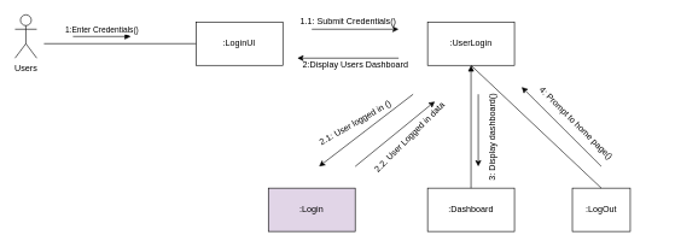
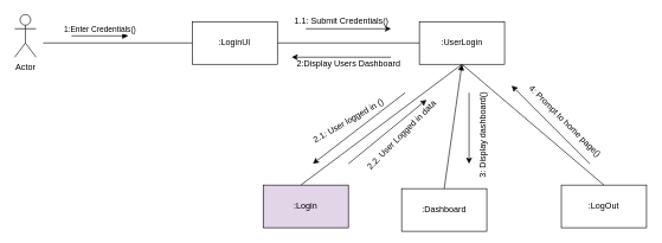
  <mxCell id="0" />
  <mxCell id="1" parent="0" />
- <mxCell id="2" value="Users" style="shape=umlActor;verticalLabelPosition=bottom;verticalAlign=top;html=1;outlineConnect=0;" vertex="1" parent="1"><mxGeometry x="20" y="20" width="30" height="60" as="geometry" /></mxCell>
+ <mxCell id="2" value="Actor" style="shape=umlActor;verticalLabelPosition=bottom;verticalAlign=top;html=1;outlineConnect=0;" vertex="1" parent="1"><mxGeometry x="20" y="20" width="30" height="60" as="geometry" /></mxCell>
  <mxCell id="3" value=":LoginUI" style="rounded=0;whiteSpace=wrap;html=1;" vertex="1" parent="1"><mxGeometry x="270" y="30" width="120" height="60" as="geometry" /></mxCell>
  <mxCell id="4" value=":UserLogin" style="rounded=0;whiteSpace=wrap;html=1;" vertex="1" parent="1"><mxGeometry x="590" y="30" width="120" height="60" as="geometry" /></mxCell>
- <mxCell id="5" value=":LogOut" style="rounded=0;whiteSpace=wrap;html=1;" vertex="1" parent="1"><mxGeometry x="790" y="260" width="80" height="60" as="geometry" /></mxCell>
- <mxCell id="6" value=":Dashboard" style="rounded=0;whiteSpace=wrap;html=1;" vertex="1" parent="1"><mxGeometry x="590" y="260" width="120" height="60" as="geometry" /></mxCell>
+ <mxCell id="5" value=":LogOut" style="rounded=0;whiteSpace=wrap;html=1;" vertex="1" parent="1"><mxGeometry x="790" y="260" width="120" height="60" as="geometry" /></mxCell>
+ <mxCell id="6" value=":Dashboard" style="rounded=0;whiteSpace=wrap;html=1;" vertex="1" parent="1"><mxGeometry x="565" y="265" width="120" height="60" as="geometry" /></mxCell>
  <mxCell id="7" value=":Login" style="rounded=0;whiteSpace=wrap;html=1;fillColor=#e1d5e7;" vertex="1" parent="1"><mxGeometry x="370" y="260" width="120" height="60" as="geometry" /></mxCell>
  <mxCell id="8" value="1:Enter Credentials()" style="html=1;verticalAlign=bottom;endArrow=block;rounded=0;" edge="1" parent="1"><mxGeometry width="80" relative="1" as="geometry"><mxPoint x="100" y="50" as="sourcePoint" /><mxPoint x="180" y="50" as="targetPoint" /></mxGeometry></mxCell>
  <mxCell id="9" value="" style="endArrow=none;html=1;rounded=0;entryX=0;entryY=0.5;entryDx=0;entryDy=0;" edge="1" parent="1" target="3"><mxGeometry width="50" height="50" relative="1" as="geometry"><mxPoint x="60" y="60" as="sourcePoint" /><mxPoint x="140" y="70" as="targetPoint" /></mxGeometry></mxCell>
+ <mxCell id="10" value="" style="endArrow=none;html=1;rounded=0;entryX=0;entryY=0.5;entryDx=0;entryDy=0;exitX=1;exitY=0.5;exitDx=0;exitDy=0;" edge="1" parent="1" source="3" target="4"><mxGeometry width="50" height="50" relative="1" as="geometry"><mxPoint x="440" y="120" as="sourcePoint" /><mxPoint x="490" y="70" as="targetPoint" /></mxGeometry></mxCell>
  <mxCell id="11" value="" style="endArrow=none;html=1;rounded=0;entryX=0.5;entryY=1;entryDx=0;entryDy=0;exitX=0.5;exitY=0;exitDx=0;exitDy=0;" edge="1" parent="1" source="5" target="4"><mxGeometry width="50" height="50" relative="1" as="geometry"><mxPoint x="580" y="220" as="sourcePoint" /><mxPoint x="630" y="170" as="targetPoint" /></mxGeometry></mxCell>
  <mxCell id="12" value="" style="endArrow=block;html=1;rounded=0;entryX=0.5;entryY=1;entryDx=0;entryDy=0;exitX=0.5;exitY=0;exitDx=0;exitDy=0;" edge="1" parent="1" source="6" target="4"><mxGeometry width="50" height="50" relative="1" as="geometry"><mxPoint x="570" y="200" as="sourcePoint" /><mxPoint x="620" y="150" as="targetPoint" /></mxGeometry></mxCell>
+ <mxCell id="13" value="" style="endArrow=none;html=1;rounded=0;entryX=0.5;entryY=1;entryDx=0;entryDy=0;exitX=0.442;exitY=0;exitDx=0;exitDy=0;exitPerimeter=0;" edge="1" parent="1" source="7" target="4"><mxGeometry width="50" height="50" relative="1" as="geometry"><mxPoint x="490" y="190" as="sourcePoint" /><mxPoint x="540" y="140" as="targetPoint" /></mxGeometry></mxCell>
  <mxCell id="14" value="" style="endArrow=classic;html=1;rounded=0;" edge="1" parent="1"><mxGeometry width="50" height="50" relative="1" as="geometry"><mxPoint x="430" y="40" as="sourcePoint" /><mxPoint x="550" y="40" as="targetPoint" /></mxGeometry></mxCell>
  <mxCell id="15" value="1.1: Submit Credentials()" style="text;html=1;align=center;verticalAlign=middle;resizable=0;points=[];autosize=1;strokeColor=none;fillColor=none;" vertex="1" parent="1"><mxGeometry x="405" y="20" width="150" height="20" as="geometry" /></mxCell>
  <mxCell id="16" value="" style="endArrow=classic;html=1;rounded=0;" edge="1" parent="1"><mxGeometry width="50" height="50" relative="1" as="geometry"><mxPoint x="550" y="80" as="sourcePoint" /><mxPoint x="410" y="80" as="targetPoint" /></mxGeometry></mxCell>
  <mxCell id="17" value="2:Display Users Dashboard" style="text;html=1;align=center;verticalAlign=middle;resizable=0;points=[];autosize=1;strokeColor=none;fillColor=none;" vertex="1" parent="1"><mxGeometry x="410" y="80" width="160" height="20" as="geometry" /></mxCell>
  <mxCell id="18" value="" style="endArrow=classic;html=1;rounded=0;" edge="1" parent="1"><mxGeometry width="50" height="50" relative="1" as="geometry"><mxPoint x="830" y="230" as="sourcePoint" /><mxPoint x="720" y="120" as="targetPoint" /></mxGeometry></mxCell>
  <mxCell id="19" value="4: Prompt to home page()" style="text;html=1;align=center;verticalAlign=middle;resizable=0;points=[];autosize=1;strokeColor=none;fillColor=none;rotation=45;" vertex="1" parent="1"><mxGeometry x="720" y="160" width="150" height="20" as="geometry" /></mxCell>
  <mxCell id="20" value="3: Display dashboard()" style="text;html=1;align=center;verticalAlign=middle;resizable=0;points=[];autosize=1;strokeColor=none;fillColor=none;rotation=-90;" vertex="1" parent="1"><mxGeometry x="610" y="180" width="140" height="20" as="geometry" /></mxCell>
  <mxCell id="21" value="" style="endArrow=classic;html=1;rounded=0;" edge="1" parent="1"><mxGeometry width="50" height="50" relative="1" as="geometry"><mxPoint x="660" y="130" as="sourcePoint" /><mxPoint x="660" y="230" as="targetPoint" /></mxGeometry></mxCell>
  <mxCell id="22" value="" style="endArrow=classic;html=1;rounded=0;" edge="1" parent="1"><mxGeometry width="50" height="50" relative="1" as="geometry"><mxPoint x="490" y="230" as="sourcePoint" /><mxPoint x="600" y="140" as="targetPoint" /></mxGeometry></mxCell>
  <mxCell id="23" value="2.2. User Logged in data" style="text;html=1;align=center;verticalAlign=middle;resizable=0;points=[];autosize=1;strokeColor=none;fillColor=none;rotation=-45;" vertex="1" parent="1"><mxGeometry x="490" y="180" width="150" height="20" as="geometry" /></mxCell>
  <mxCell id="24" value="" style="endArrow=classic;html=1;rounded=0;" edge="1" parent="1"><mxGeometry width="50" height="50" relative="1" as="geometry"><mxPoint x="570" y="130" as="sourcePoint" /><mxPoint x="440" y="230" as="targetPoint" /></mxGeometry></mxCell>
  <mxCell id="25" value="2.1: User logged in ()&lt;br&gt;" style="text;html=1;align=center;verticalAlign=middle;resizable=0;points=[];autosize=1;strokeColor=none;fillColor=none;rotation=-30;" vertex="1" parent="1"><mxGeometry x="425" y="160" width="130" height="20" as="geometry" /></mxCell>
